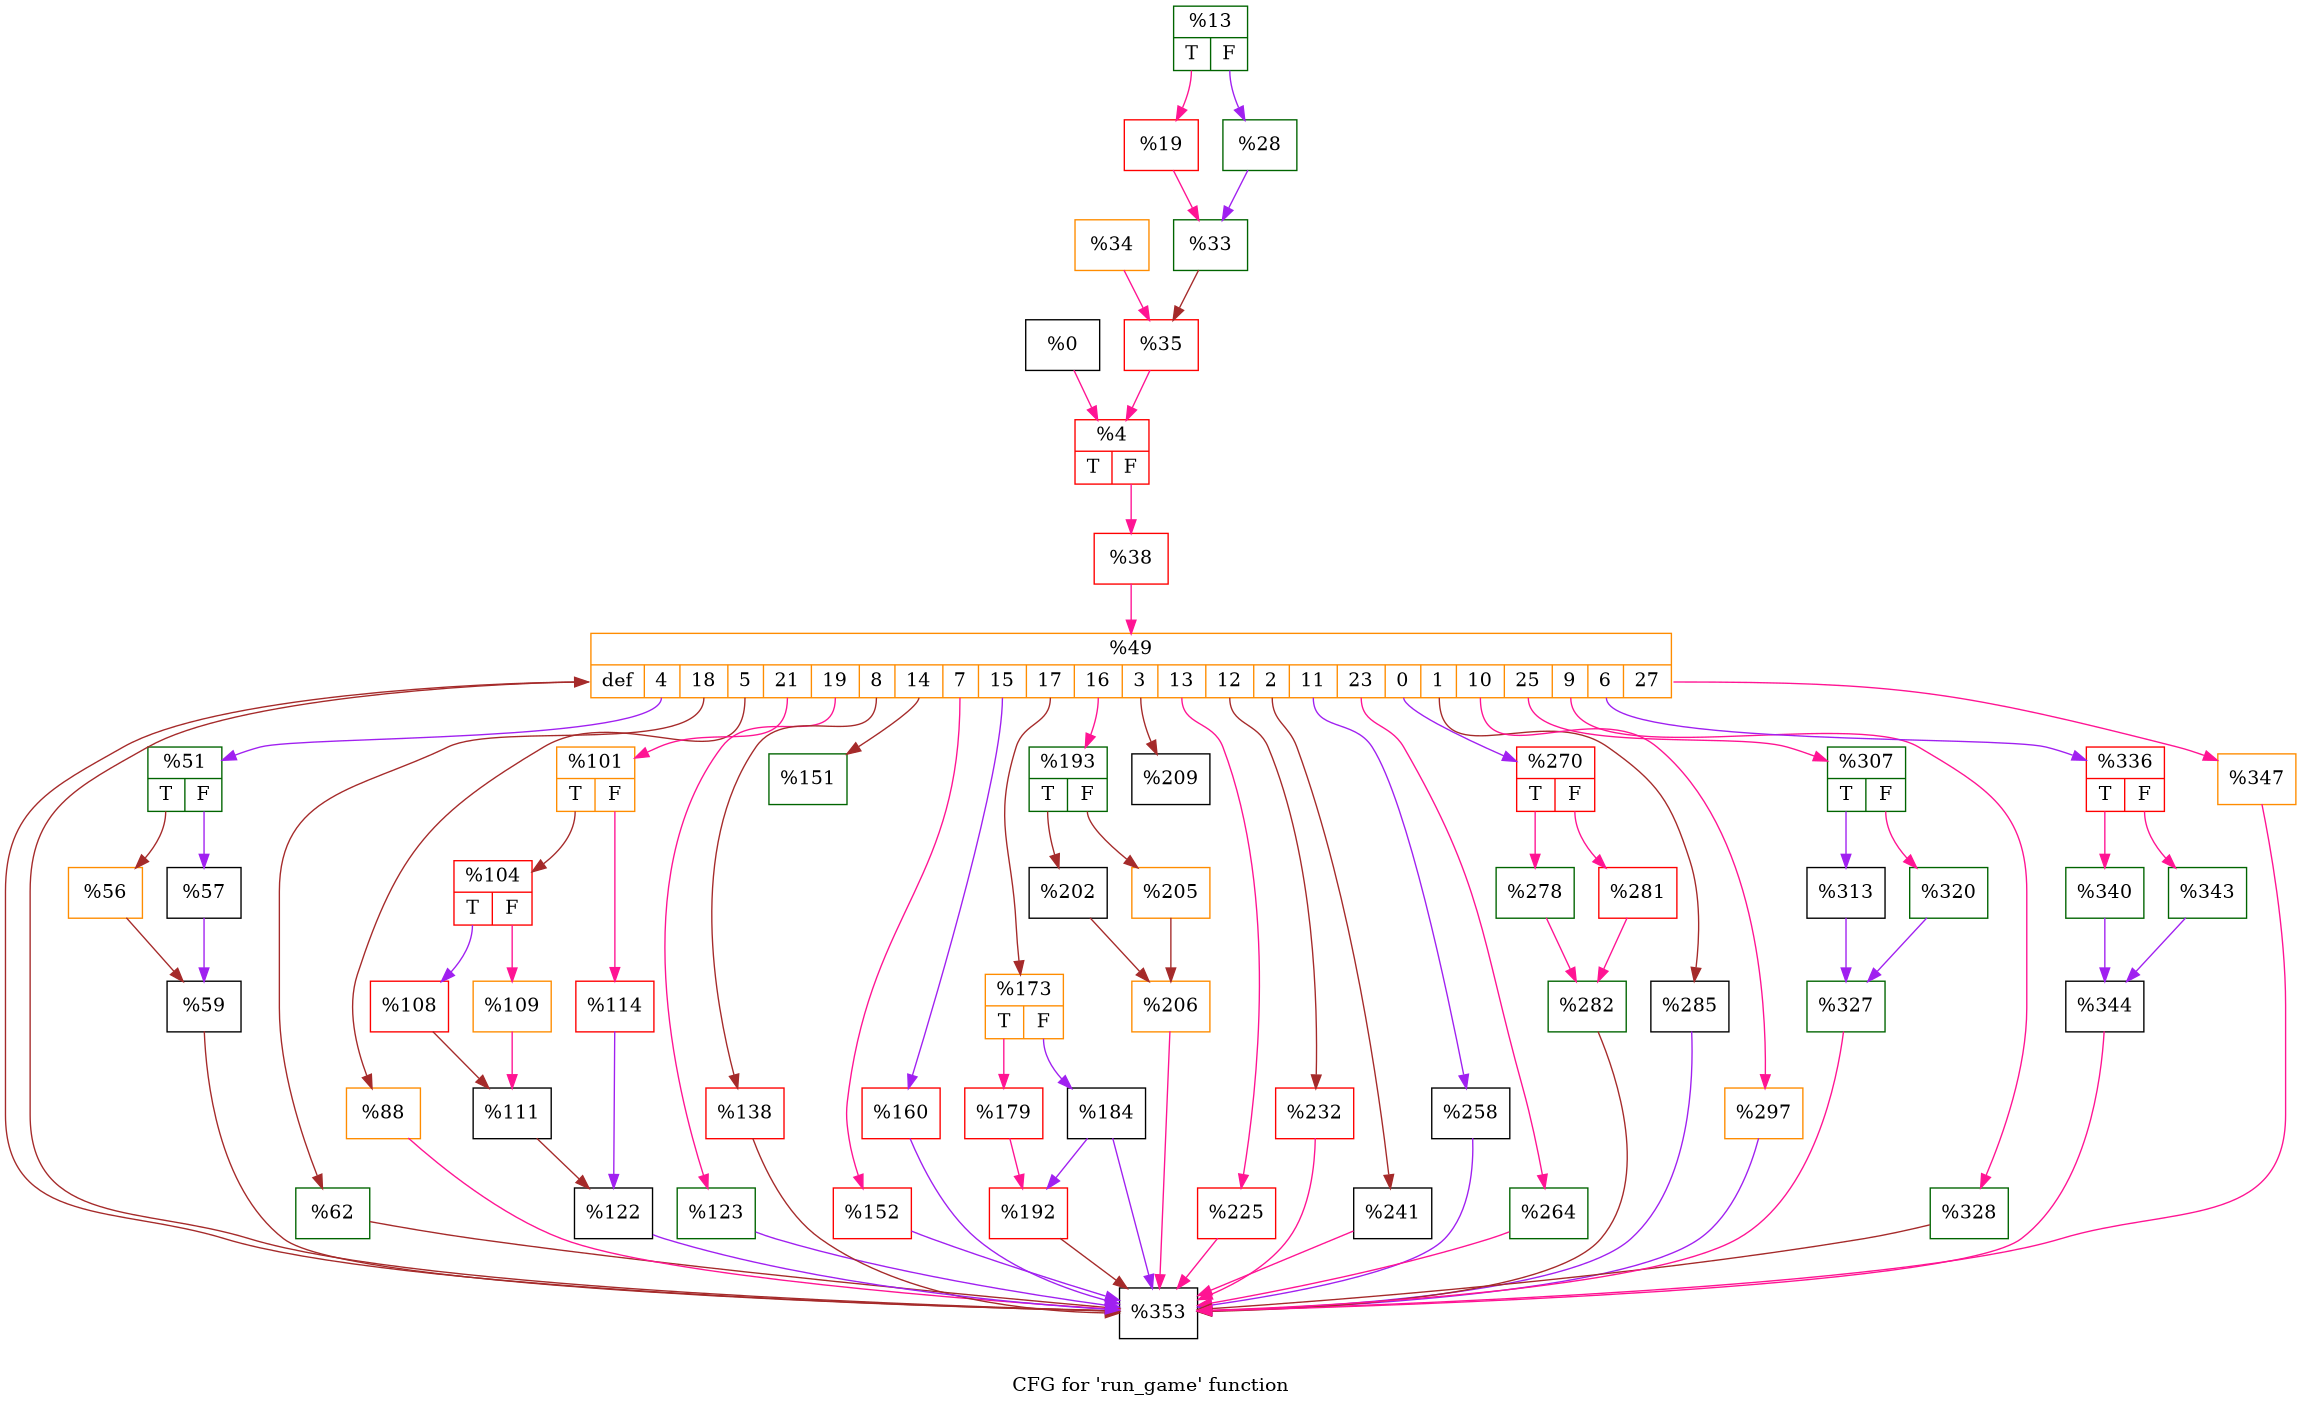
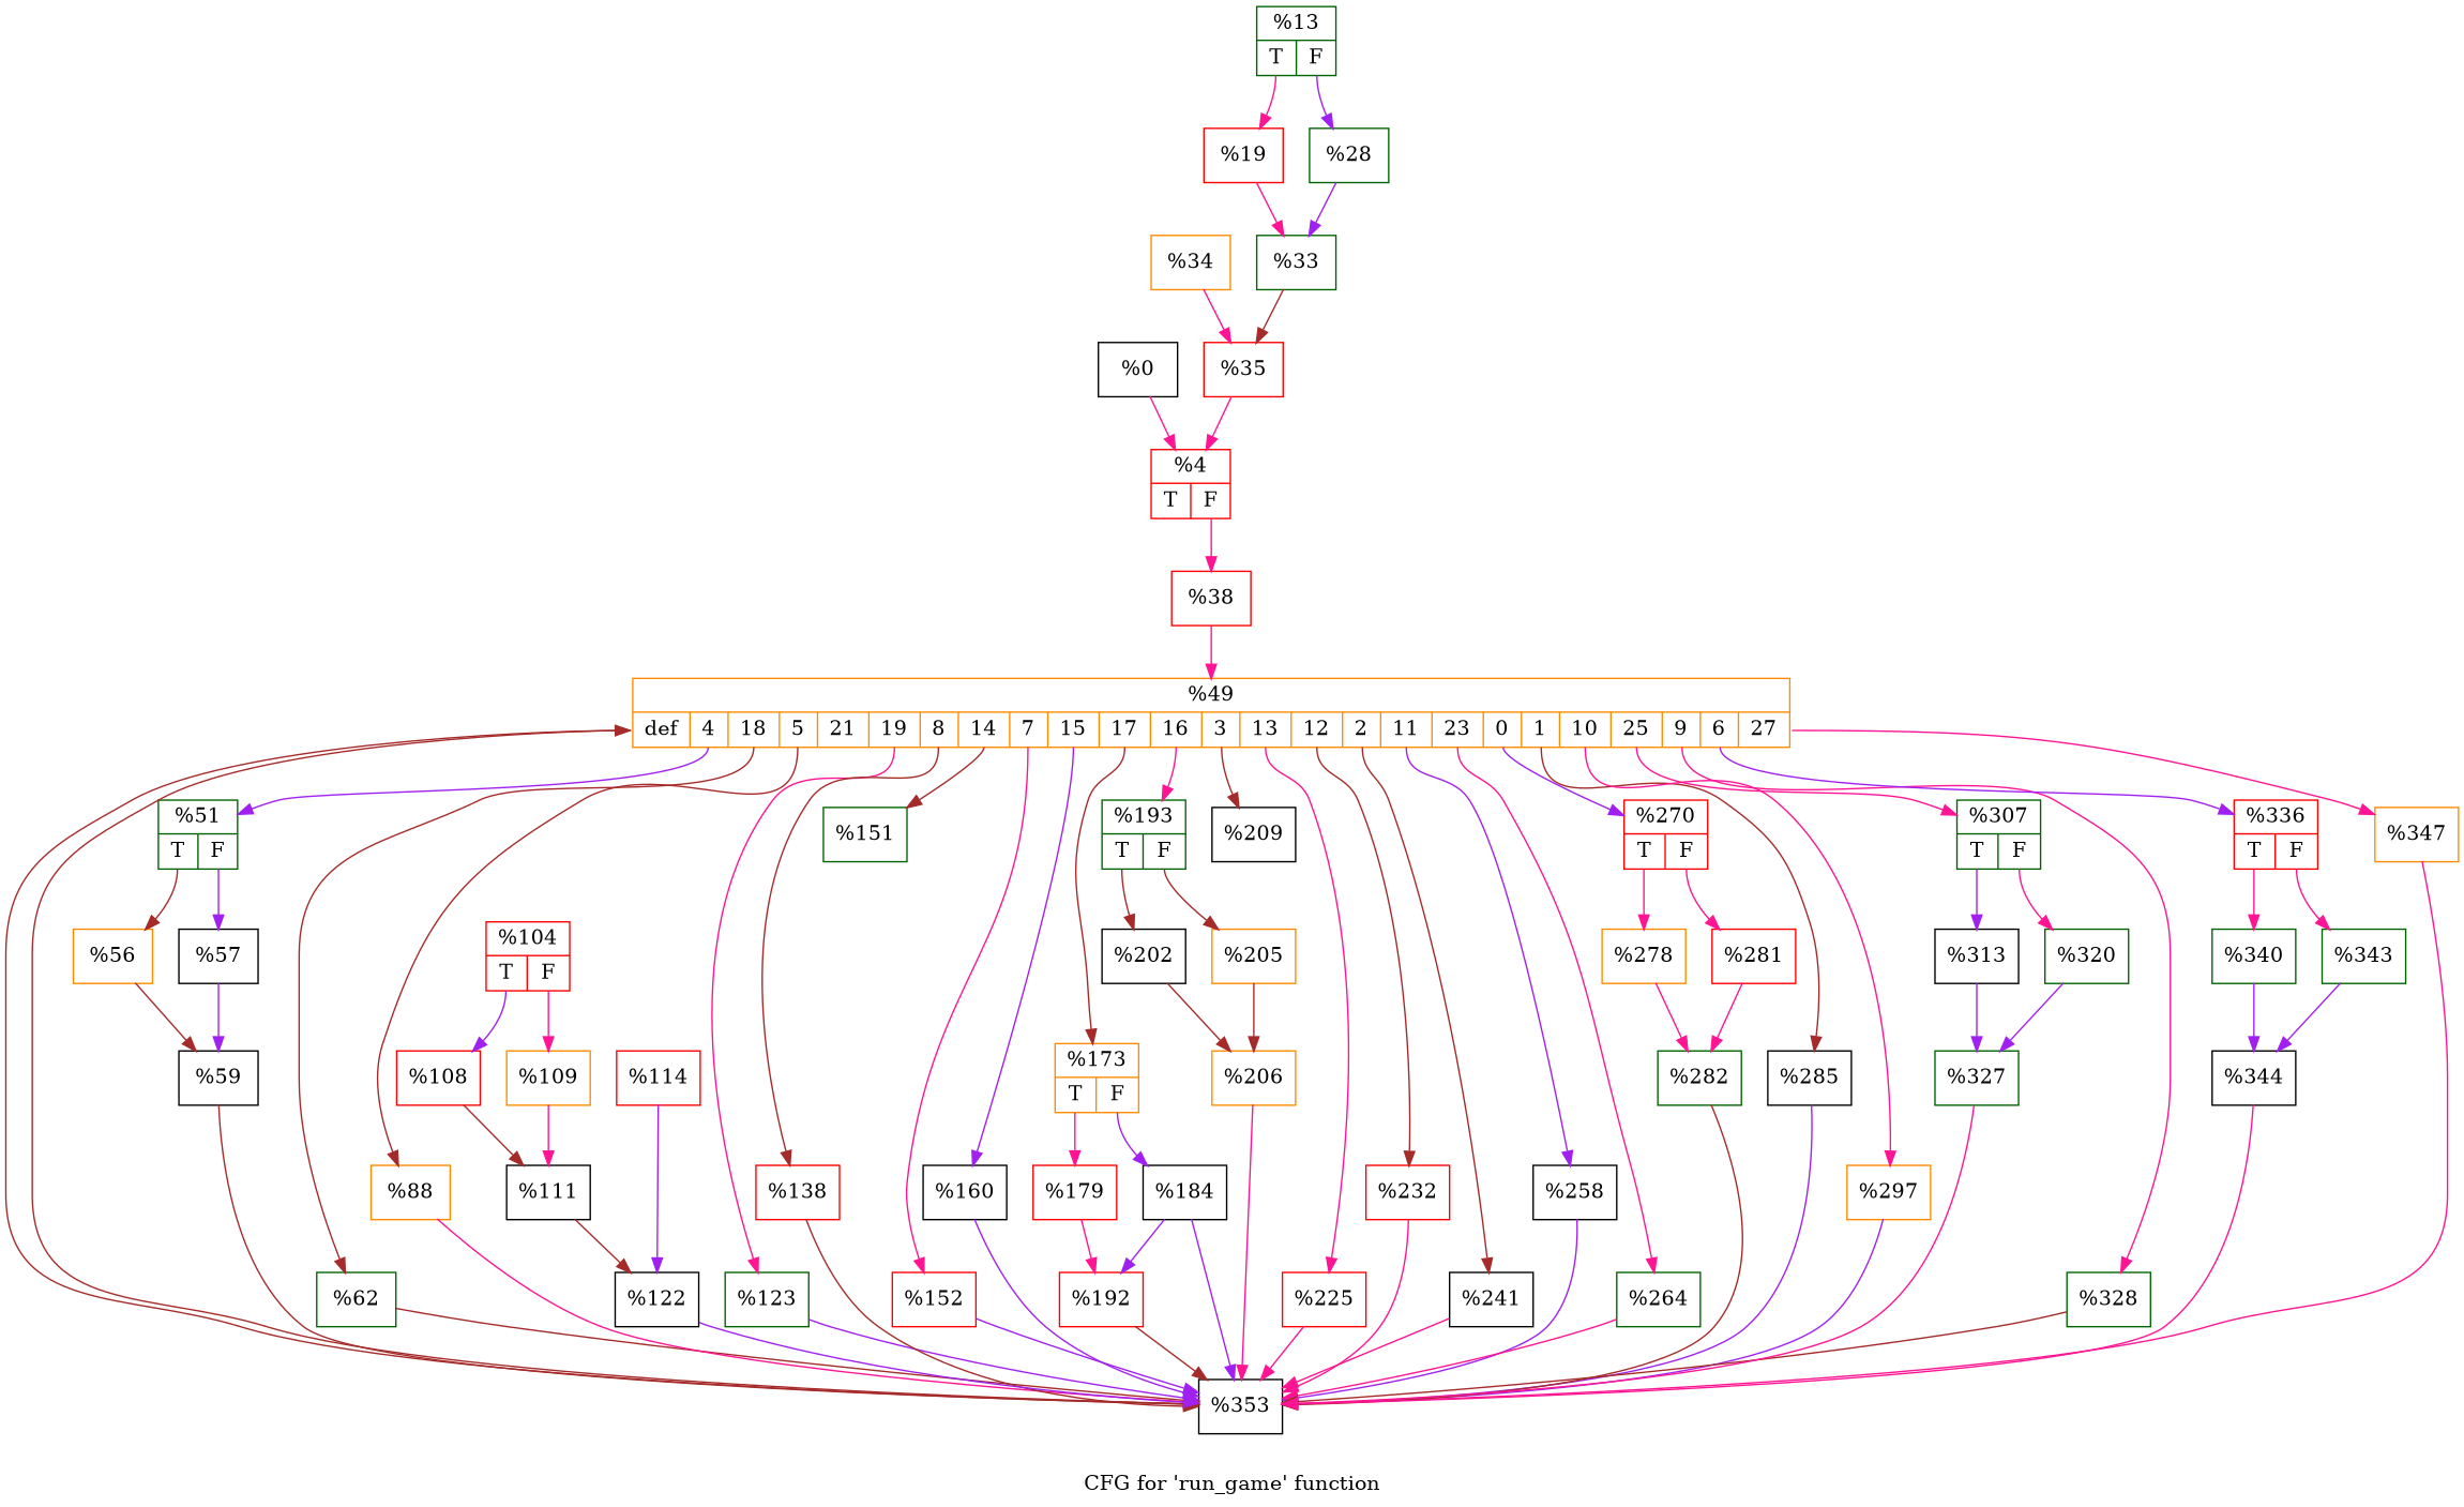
  digraph {
    label="CFG for 'run_game' function"
    node [color=darkgreen shape=record]
    edge [color=deeppink]
    n1 [color=black label="{%0}"]
    n2 [color=red label="{%4|{<s0>T|<s1>F}}"]
    n3 [color=red label="{%38}"]
    n4 [color=darkorange label="{%49|{<s0>def|<s1>4|<s2>18|<s3>5|<s4>21|<s5>19|<s6>8|<s7>14|<s8>7|<s9>15|<s10>17|<s11>16|<s12>3|<s13>13|<s14>12|<s15>2|<s16>11|<s17>23|<s18>0|<s19>1|<s20>10|<s21>25|<s22>9|<s23>6|<s24>27}}"]
    n5 [label="{%13|{<s0>T|<s1>F}}"]
    n6 [color=red label="{%19}"]
    n7 [label="{%28}"]
    n8 [color=darkorange label="{%34}"]
    n9 [color=red label="{%35}"]
    n10 [color=black label="{%353}"]
    n11 [label="{%51|{<s0>T|<s1>F}}"]
    n12 [label="{%62}"]
    n13 [color=darkorange label="{%88}"]
-   n14 [color=darkorange label="{%101|{<s0>T|<s1>F}}"]
    n15 [label="{%123}"]
    n16 [color=red label="{%138}"]
    n17 [label="{%151}"]
    n18 [color=red label="{%152}"]
-   n19 [color=red label="{%160}"]
+   n19 [color=black label="{%160}"]
    n20 [color=darkorange label="{%173|{<s0>T|<s1>F}}"]
    n21 [label="{%193|{<s0>T|<s1>F}}"]
    n22 [color=black label="{%209}"]
    n23 [color=red label="{%225}"]
    n24 [color=red label="{%232}"]
    n25 [color=black label="{%241}"]
    n26 [color=black label="{%258}"]
    n27 [label="{%264}"]
    n28 [color=red label="{%270|{<s0>T|<s1>F}}"]
    n29 [color=black label="{%285}"]
    n30 [color=darkorange label="{%297}"]
    n31 [label="{%307|{<s0>T|<s1>F}}"]
    n32 [label="{%328}"]
    n33 [color=red label="{%336|{<s0>T|<s1>F}}"]
    n34 [color=darkorange label="{%347}"]
    n35 [label="{%33}"]
    n36 [color=darkorange label="{%56}"]
    n37 [color=black label="{%57}"]
    n38 [color=red label="{%104|{<s0>T|<s1>F}}"]
    n39 [color=red label="{%114}"]
    n40 [color=red label="{%179}"]
    n41 [color=black label="{%184}"]
    n42 [color=black label="{%202}"]
    n43 [color=darkorange label="{%205}"]
-   n44 [label="{%278}"]
+   n44 [color=darkorange label="{%278}"]
    n45 [color=red label="{%281}"]
    n46 [color=black label="{%313}"]
    n47 [label="{%320}"]
    n48 [label="{%340}"]
    n49 [label="{%343}"]
    n50 [color=black label="{%59}"]
    n51 [color=red label="{%108}"]
    n52 [color=darkorange label="{%109}"]
    n53 [color=black label="{%122}"]
    n54 [color=red label="{%192}"]
    n55 [color=darkorange label="{%206}"]
    n56 [label="{%282}"]
    n57 [label="{%327}"]
    n58 [color=black label="{%344}"]
    n59 [color=black label="{%111}"]
    n1 -> n2
    n2 -> n3 [tailport=s1]
    n3 -> n4
    n4 -> n10 [color=brown tailport=s0]
    n4 -> n11 [color=purple tailport=s1]
    n4 -> n12 [color=brown tailport=s2]
    n4 -> n13 [color=brown tailport=s3]
-   n4 -> n14 [tailport=s4]
    n4 -> n15 [tailport=s5]
    n4 -> n16 [color=brown tailport=s6]
    n4 -> n17 [color=brown tailport=s7]
    n4 -> n18 [tailport=s8]
    n4 -> n19 [color=purple tailport=s9]
    n4 -> n20 [color=brown tailport=s10]
    n4 -> n21 [tailport=s11]
    n4 -> n22 [color=brown tailport=s12]
    n4 -> n23 [tailport=s13]
    n4 -> n24 [color=brown tailport=s14]
    n4 -> n25 [color=brown tailport=s15]
    n4 -> n26 [color=purple tailport=s16]
    n4 -> n27 [tailport=s17]
    n4 -> n28 [color=purple tailport=s18]
    n4 -> n29 [color=brown tailport=s19]
    n4 -> n30 [tailport=s20]
    n4 -> n31 [tailport=s21]
    n4 -> n32 [tailport=s22]
    n4 -> n33 [color=purple tailport=s23]
    n4 -> n34 [tailport=s24]
    n5 -> n6 [tailport=s0]
    n5 -> n7 [color=purple tailport=s1]
    n6 -> n35
    n7 -> n35 [color=purple]
    n8 -> n9
    n9 -> n2
    n10 -> n4 [color=brown]
    n11 -> n36 [color=brown tailport=s0]
    n11 -> n37 [color=purple tailport=s1]
    n12 -> n10 [color=brown]
    n13 -> n10
-   n14 -> n38 [color=brown tailport=s0]
-   n14 -> n39 [tailport=s1]
    n15 -> n10 [color=purple]
    n16 -> n10 [color=brown]
    n18 -> n10 [color=purple]
    n19 -> n10 [color=purple]
    n20 -> n40 [tailport=s0]
    n20 -> n41 [color=purple tailport=s1]
    n21 -> n42 [color=brown tailport=s0]
    n21 -> n43 [color=brown tailport=s1]
    n23 -> n10
    n24 -> n10
    n25 -> n10
    n26 -> n10 [color=purple]
    n27 -> n10
    n28 -> n44 [tailport=s0]
    n28 -> n45 [tailport=s1]
    n29 -> n10 [color=purple]
    n30 -> n10 [color=purple]
    n31 -> n46 [color=purple tailport=s0]
    n31 -> n47 [tailport=s1]
    n32 -> n10 [color=brown]
    n33 -> n48 [tailport=s0]
    n33 -> n49 [tailport=s1]
    n34 -> n10
    n35 -> n9 [color=brown]
    n36 -> n50 [color=brown]
    n37 -> n50 [color=purple]
    n38 -> n51 [color=purple tailport=s0]
    n38 -> n52 [tailport=s1]
    n39 -> n53 [color=purple]
    n40 -> n54
    n41 -> n10 [color=purple]
    n41 -> n54 [color=purple]
    n42 -> n55 [color=brown]
    n43 -> n55 [color=brown]
    n44 -> n56
    n45 -> n56
    n46 -> n57 [color=purple]
    n47 -> n57 [color=purple]
    n48 -> n58 [color=purple]
    n49 -> n58 [color=purple]
    n50 -> n10 [color=brown]
    n51 -> n59 [color=brown]
    n52 -> n59
    n53 -> n10 [color=purple]
    n54 -> n10 [color=brown]
    n55 -> n10
    n56 -> n10 [color=brown]
    n57 -> n10
    n58 -> n10
    n59 -> n53 [color=brown]
  }
